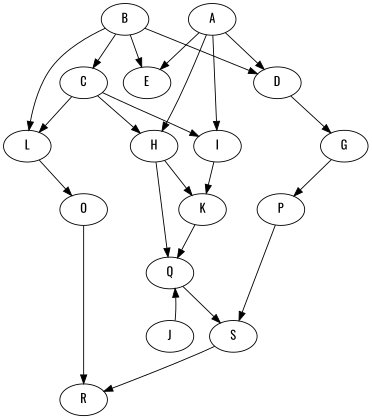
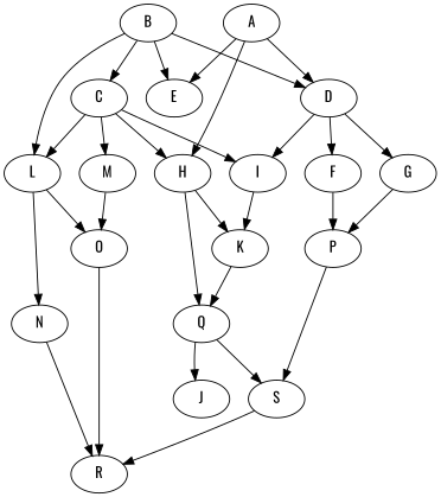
  digraph {
    fontname=Oswald
    node [fontname=Oswald]
    edge [fontname=Oswald]
    A
    D
    E
    H
    I
+   F
    G
    K
    Q
    P
    J
    B
    L
    C
+   N
    O
+   M
    R
    S
    A -> D
    A -> E
    A -> H
-   A -> I
+   D -> I
+   D -> F
    D -> G
    H -> K
    H -> Q
    I -> K
+   F -> P
    G -> P
    K -> Q
    Q -> S
    P -> S
-   J -> Q
+   Q -> J
    B -> D
    B -> E
    B -> L
    B -> C
+   L -> N
    L -> O
    C -> H
    C -> I
    C -> L
+   C -> M
+   N -> R
    O -> R
+   M -> O
    S -> R
  }
